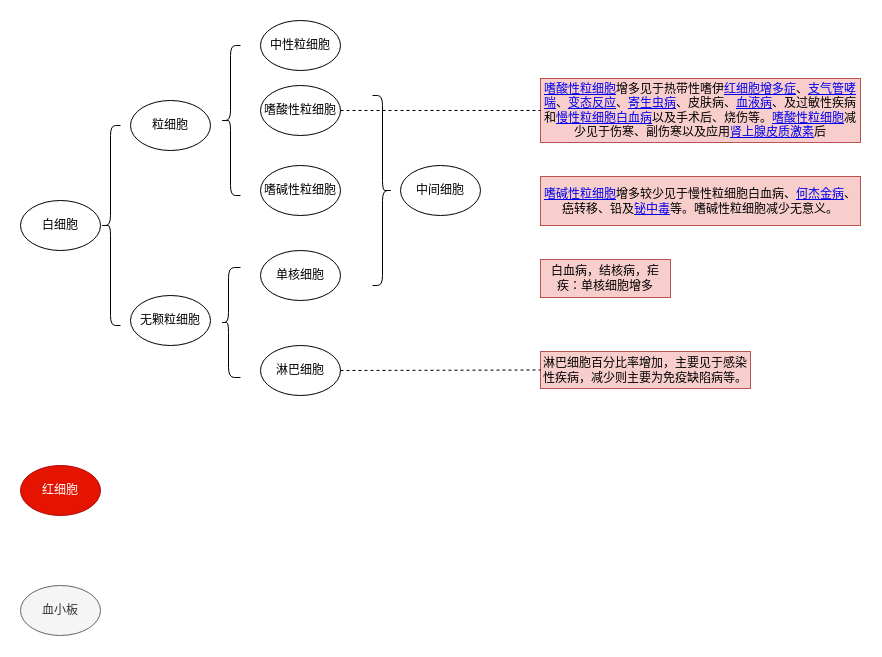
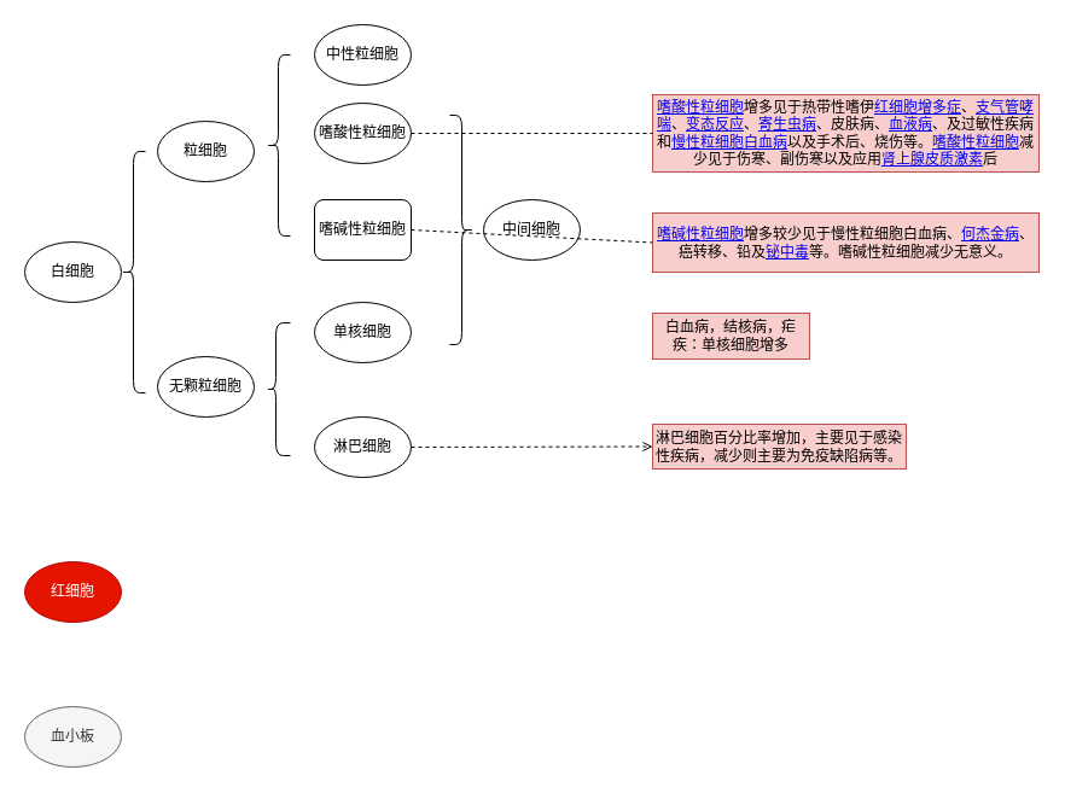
  <mxCell id="0" />
  <mxCell id="1" parent="0" />
  <mxCell id="2" value="" style="shape=curlyBracket;whiteSpace=wrap;html=1;rounded=1;" parent="1" vertex="1"><mxGeometry x="100" y="125" width="20" height="200" as="geometry" /></mxCell>
  <mxCell id="3" value="白细胞" style="ellipse;whiteSpace=wrap;html=1;" parent="1" vertex="1"><mxGeometry x="20" y="200" width="80" height="50" as="geometry" /></mxCell>
  <mxCell id="4" value="粒细胞" style="ellipse;whiteSpace=wrap;html=1;" parent="1" vertex="1"><mxGeometry x="130" y="100" width="80" height="50" as="geometry" /></mxCell>
  <mxCell id="5" value="无颗粒细胞" style="ellipse;whiteSpace=wrap;html=1;" parent="1" vertex="1"><mxGeometry x="130" y="295" width="80" height="50" as="geometry" /></mxCell>
  <mxCell id="6" value="" style="shape=curlyBracket;whiteSpace=wrap;html=1;rounded=1;" parent="1" vertex="1"><mxGeometry x="220" y="45" width="20" height="150" as="geometry" /></mxCell>
- <mxCell id="7" value="嗜碱性粒细胞" style="ellipse;whiteSpace=wrap;html=1;" parent="1" vertex="1"><mxGeometry x="260" y="165" width="80" height="50" as="geometry" /></mxCell>
+ <mxCell id="7" value="嗜碱性粒细胞" style="whiteSpace=wrap;html=1;rounded=1;" parent="1" vertex="1"><mxGeometry x="260" y="165" width="80" height="50" as="geometry" /></mxCell>
  <mxCell id="8" value="嗜酸性粒细胞" style="ellipse;whiteSpace=wrap;html=1;" parent="1" vertex="1"><mxGeometry x="260" y="85" width="80" height="50" as="geometry" /></mxCell>
  <mxCell id="9" value="中性粒细胞" style="ellipse;whiteSpace=wrap;html=1;" parent="1" vertex="1"><mxGeometry x="260" y="20" width="80" height="50" as="geometry" /></mxCell>
  <mxCell id="10" value="" style="shape=curlyBracket;whiteSpace=wrap;html=1;rounded=1;size=0.4;" parent="1" vertex="1"><mxGeometry x="220" y="267" width="20" height="110" as="geometry" /></mxCell>
  <mxCell id="11" value="单核细胞" style="ellipse;whiteSpace=wrap;html=1;" parent="1" vertex="1"><mxGeometry x="260" y="250" width="80" height="50" as="geometry" /></mxCell>
  <mxCell id="12" value="淋巴细胞" style="ellipse;whiteSpace=wrap;html=1;" parent="1" vertex="1"><mxGeometry x="260" y="345" width="80" height="50" as="geometry" /></mxCell>
  <mxCell id="13" value="" style="shape=curlyBracket;whiteSpace=wrap;html=1;rounded=1;direction=west;" vertex="1" parent="1"><mxGeometry x="372" y="95" width="20" height="190" as="geometry" /></mxCell>
  <mxCell id="14" value="中间细胞" style="ellipse;whiteSpace=wrap;html=1;" vertex="1" parent="1"><mxGeometry x="400" y="165" width="80" height="50" as="geometry" /></mxCell>
  <mxCell id="15" value="白血病，结核病，疟疾：单核细胞增多" style="text;html=1;strokeColor=#b85450;fillColor=#f8cecc;align=center;verticalAlign=middle;whiteSpace=wrap;rounded=0;" vertex="1" parent="1"><mxGeometry x="540" y="259" width="130" height="38" as="geometry" /></mxCell>
  <mxCell id="16" value="&lt;a target=&quot;_blank&quot; href=&quot;https://baike.baidu.com/item/%E5%97%9C%E9%85%B8%E6%80%A7%E7%B2%92%E7%BB%86%E8%83%9E/10106702&quot;&gt;&lt;span&gt;嗜酸性粒&lt;/span&gt;&lt;span&gt;细胞&lt;/span&gt;&lt;/a&gt;&lt;span&gt;增多&lt;/span&gt;&lt;span&gt;见于热带性嗜伊&lt;/span&gt;&lt;a target=&quot;_blank&quot; href=&quot;https://baike.baidu.com/item/%E7%BA%A2%E7%BB%86%E8%83%9E%E5%A2%9E%E5%A4%9A%E7%97%87&quot;&gt;红细胞增多症&lt;/a&gt;&lt;span&gt;、&lt;/span&gt;&lt;a target=&quot;_blank&quot; href=&quot;https://baike.baidu.com/item/%E6%94%AF%E6%B0%94%E7%AE%A1%E5%93%AE%E5%96%98&quot;&gt;支气管哮喘&lt;/a&gt;&lt;span&gt;、&lt;/span&gt;&lt;a target=&quot;_blank&quot; href=&quot;https://baike.baidu.com/item/%E5%8F%98%E6%80%81%E5%8F%8D%E5%BA%94&quot;&gt;变态反应&lt;/a&gt;&lt;span&gt;、&lt;/span&gt;&lt;a target=&quot;_blank&quot; href=&quot;https://baike.baidu.com/item/%E5%AF%84%E7%94%9F%E8%99%AB%E7%97%85&quot;&gt;寄生虫病&lt;/a&gt;&lt;span&gt;、皮肤病、&lt;/span&gt;&lt;a target=&quot;_blank&quot; href=&quot;https://baike.baidu.com/item/%E8%A1%80%E6%B6%B2%E7%97%85&quot;&gt;血液病&lt;/a&gt;&lt;span&gt;、及过敏性疾病和&lt;/span&gt;&lt;a target=&quot;_blank&quot; href=&quot;https://baike.baidu.com/item/%E6%85%A2%E6%80%A7%E7%B2%92%E7%BB%86%E8%83%9E%E7%99%BD%E8%A1%80%E7%97%85&quot;&gt;慢性粒细胞白血病&lt;/a&gt;&lt;span&gt;以及手术后、烧伤等。&lt;/span&gt;&lt;a target=&quot;_blank&quot; href=&quot;https://baike.baidu.com/item/%E5%97%9C%E9%85%B8%E6%80%A7%E7%B2%92%E7%BB%86%E8%83%9E&quot;&gt;嗜酸性粒细胞&lt;/a&gt;&lt;span&gt;减少见于伤寒、副伤寒以及应用&lt;/span&gt;&lt;a target=&quot;_blank&quot; href=&quot;https://baike.baidu.com/item/%E8%82%BE%E4%B8%8A%E8%85%BA%E7%9A%AE%E8%B4%A8%E6%BF%80%E7%B4%A0&quot;&gt;肾上腺皮质激素&lt;/a&gt;&lt;span&gt;后&lt;/span&gt;" style="text;html=1;strokeColor=#b85450;fillColor=#f8cecc;align=center;verticalAlign=middle;whiteSpace=wrap;rounded=0;" vertex="1" parent="1"><mxGeometry x="540" y="78" width="320" height="64" as="geometry" /></mxCell>
  <mxCell id="17" value="" style="endArrow=none;dashed=1;html=1;entryX=0;entryY=0.5;entryDx=0;entryDy=0;exitX=1;exitY=0.5;exitDx=0;exitDy=0;" edge="1" parent="1" source="8" target="16"><mxGeometry width="50" height="50" relative="1" as="geometry"><mxPoint x="350" y="285" as="sourcePoint" /><mxPoint x="530" y="296" as="targetPoint" /></mxGeometry></mxCell>
  <mxCell id="18" value="&lt;span&gt;&lt;a target=&quot;_blank&quot; href=&quot;https://baike.baidu.com/item/%E5%97%9C%E7%A2%B1%E6%80%A7%E7%B2%92%E7%BB%86%E8%83%9E&quot;&gt;嗜碱性粒细胞&lt;/a&gt;增多&lt;/span&gt;&lt;span&gt;较少见于慢性粒细胞白血病、&lt;/span&gt;&lt;a target=&quot;_blank&quot; href=&quot;https://baike.baidu.com/item/%E4%BD%95%E6%9D%B0%E9%87%91%E7%97%85&quot;&gt;何杰金病&lt;/a&gt;&lt;span&gt;、癌转移、铅及&lt;/span&gt;&lt;a target=&quot;_blank&quot; href=&quot;https://baike.baidu.com/item/%E9%93%8B%E4%B8%AD%E6%AF%92&quot;&gt;铋中毒&lt;/a&gt;&lt;span&gt;等。嗜碱性粒细胞减少无意义。&lt;/span&gt;" style="text;html=1;strokeColor=#b85450;fillColor=#f8cecc;align=center;verticalAlign=middle;whiteSpace=wrap;rounded=0;" vertex="1" parent="1"><mxGeometry x="540" y="176" width="320" height="49" as="geometry" /></mxCell>
+ <mxCell id="19" value="" style="endArrow=none;dashed=1;html=1;entryX=0;entryY=0.5;entryDx=0;entryDy=0;exitX=1;exitY=0.5;exitDx=0;exitDy=0;" edge="1" parent="1" source="7" target="18"><mxGeometry width="50" height="50" relative="1" as="geometry"><mxPoint x="350" y="285" as="sourcePoint" /><mxPoint x="550" y="288" as="targetPoint" /></mxGeometry></mxCell>
  <mxCell id="20" value="淋巴细胞百分比率增加，主要见于感染性疾病，减少则主要为免疫缺陷病等。" style="text;html=1;strokeColor=#b85450;fillColor=#f8cecc;align=center;verticalAlign=middle;whiteSpace=wrap;rounded=0;" vertex="1" parent="1"><mxGeometry x="540" y="351" width="210" height="37" as="geometry" /></mxCell>
- <mxCell id="21" value="" style="endArrow=none;dashed=1;html=1;entryX=0;entryY=0.5;entryDx=0;entryDy=0;exitX=1;exitY=0.5;exitDx=0;exitDy=0;" edge="1" parent="1" source="12" target="20"><mxGeometry width="50" height="50" relative="1" as="geometry"><mxPoint x="350" y="285" as="sourcePoint" /><mxPoint x="550" y="288" as="targetPoint" /></mxGeometry></mxCell>
+ <mxCell id="21" value="" style="endArrow=open;dashed=1;html=1;entryX=0;entryY=0.5;entryDx=0;entryDy=0;exitX=1;exitY=0.5;exitDx=0;exitDy=0;" edge="1" parent="1" source="12" target="20"><mxGeometry width="50" height="50" relative="1" as="geometry"><mxPoint x="350" y="285" as="sourcePoint" /><mxPoint x="550" y="288" as="targetPoint" /></mxGeometry></mxCell>
  <mxCell id="22" value="红细胞" style="ellipse;whiteSpace=wrap;html=1;fillColor=#e51400;strokeColor=#B20000;fontColor=#ffffff;" vertex="1" parent="1"><mxGeometry x="20" y="465" width="80" height="50" as="geometry" /></mxCell>
  <mxCell id="23" value="血小板" style="ellipse;whiteSpace=wrap;html=1;fillColor=#f5f5f5;strokeColor=#666666;fontColor=#333333;" vertex="1" parent="1"><mxGeometry x="20" y="585" width="80" height="50" as="geometry" /></mxCell>
